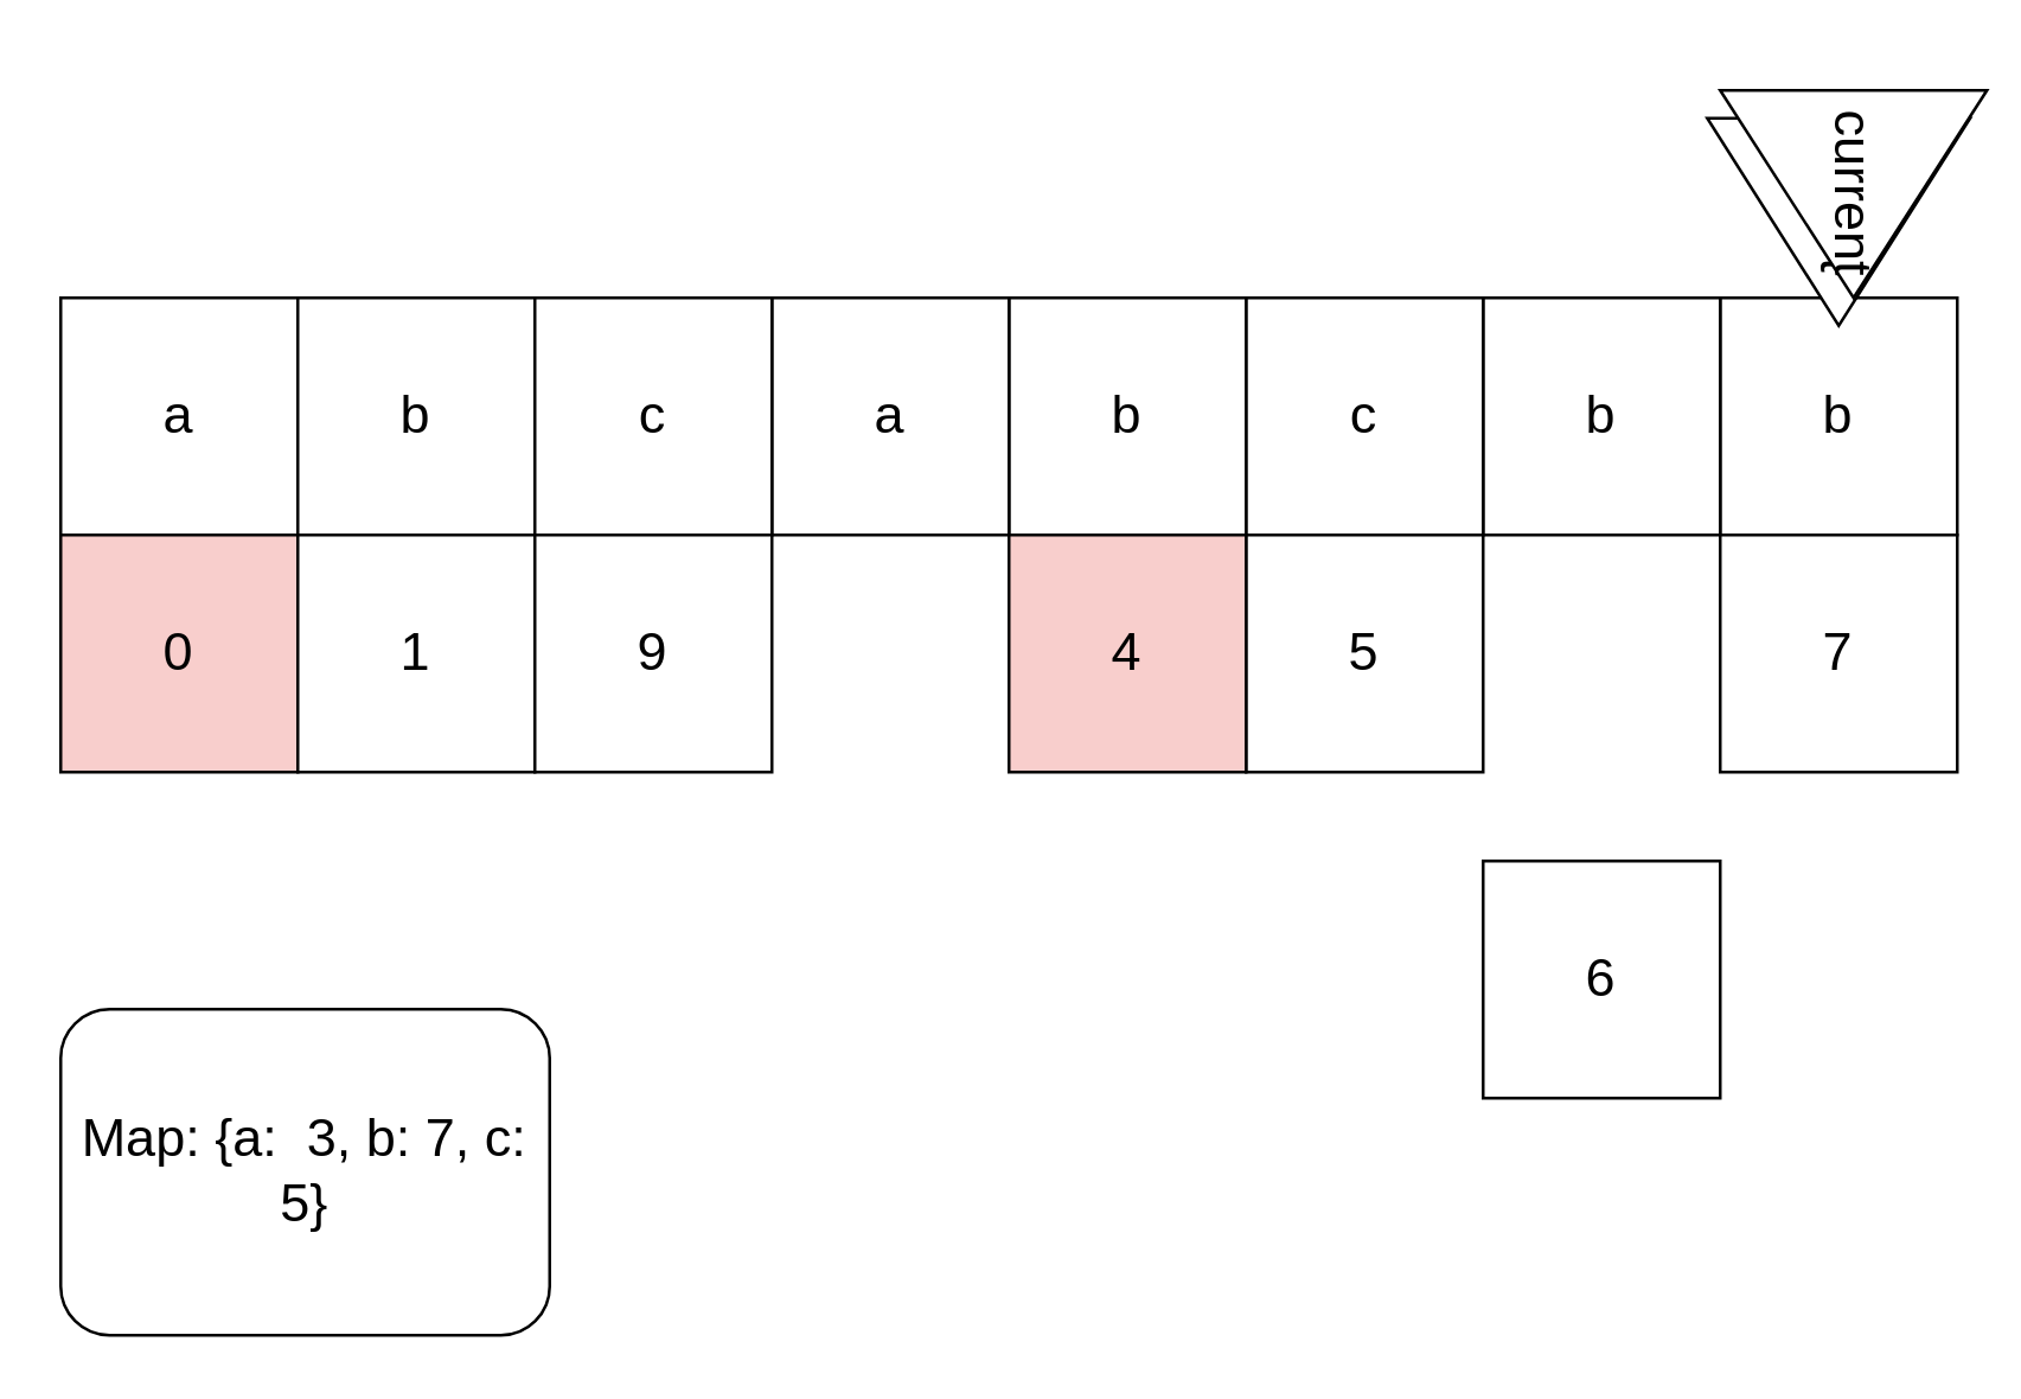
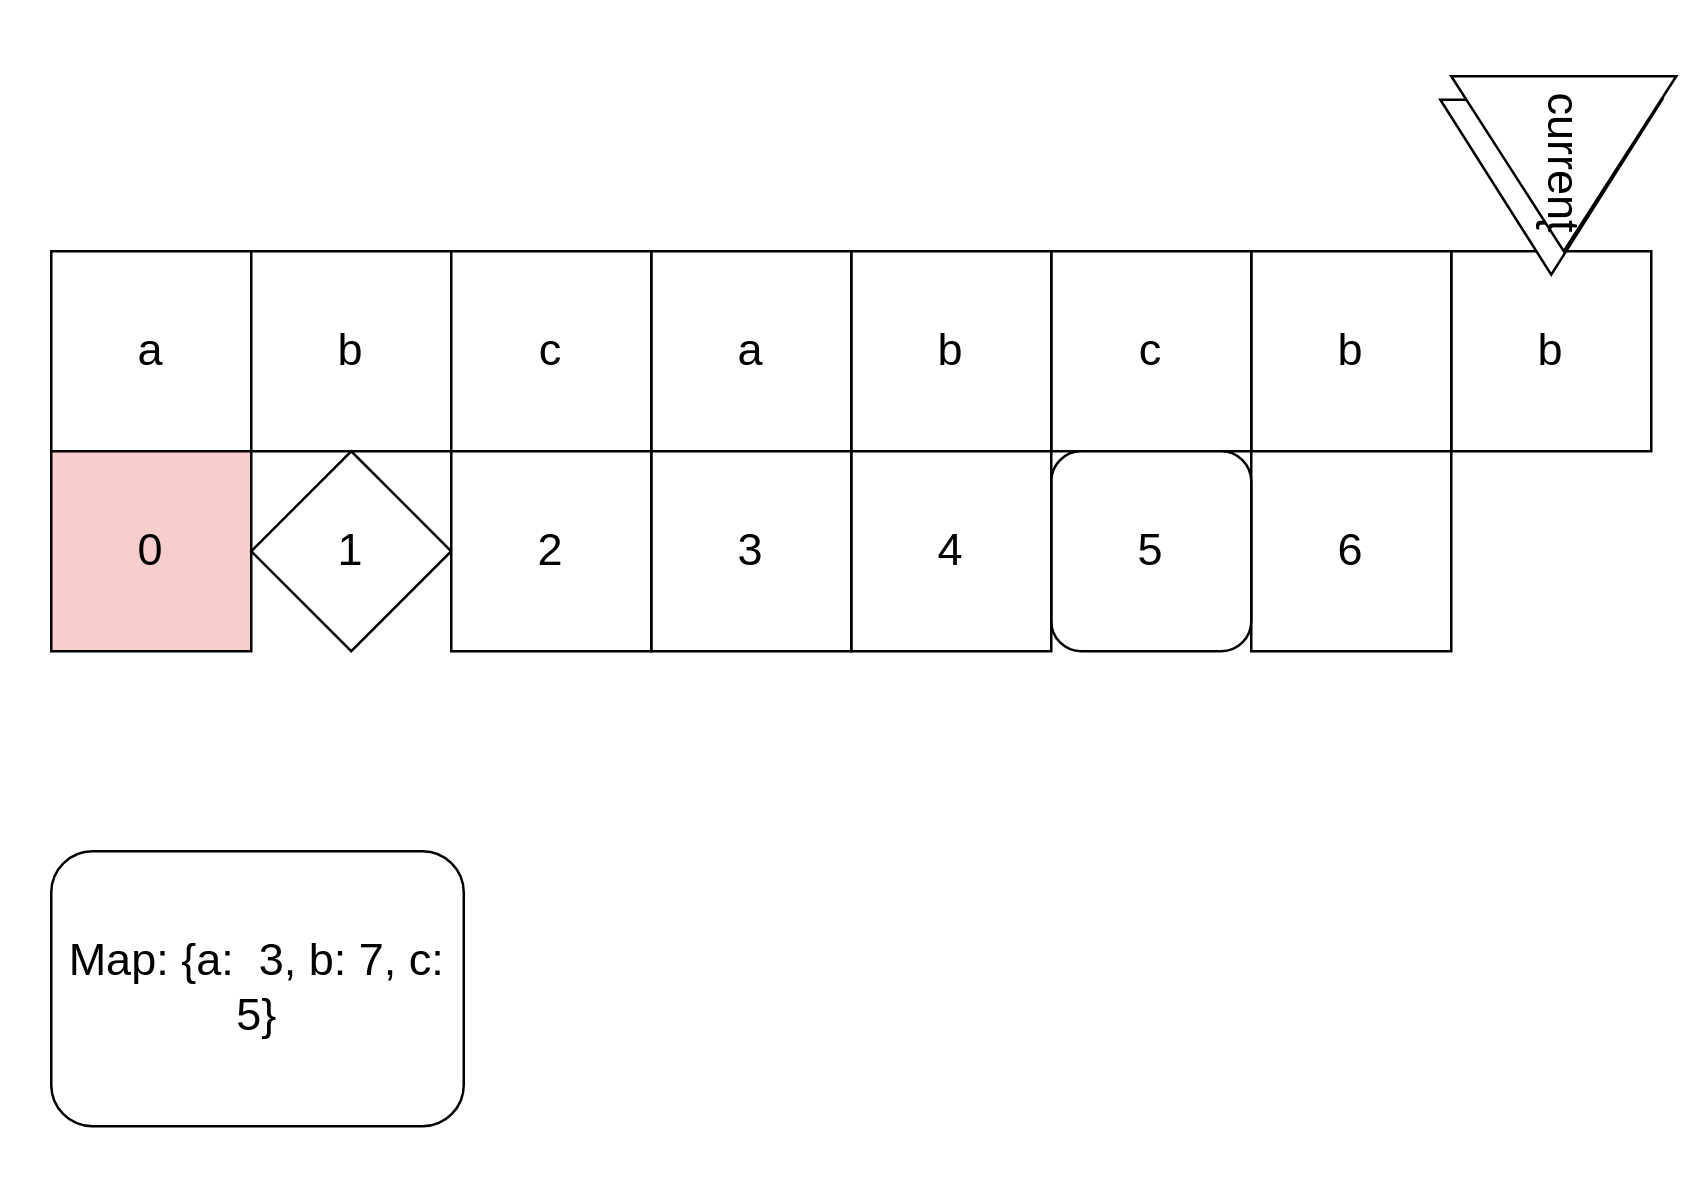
  <mxCell id="0" />
  <mxCell id="1" parent="0" />
  <mxCell id="2" value="&lt;font style=&quot;font-size: 18px&quot;&gt;a&lt;/font&gt;" style="whiteSpace=wrap;html=1;aspect=fixed;" vertex="1" parent="1"><mxGeometry x="20" y="100" width="80" height="80" as="geometry" /></mxCell>
  <mxCell id="3" value="&lt;font style=&quot;font-size: 18px&quot;&gt;b&lt;/font&gt;" style="whiteSpace=wrap;html=1;aspect=fixed;" vertex="1" parent="1"><mxGeometry x="100" y="100" width="80" height="80" as="geometry" /></mxCell>
  <mxCell id="4" value="&lt;font style=&quot;font-size: 18px&quot;&gt;b&lt;/font&gt;" style="whiteSpace=wrap;html=1;aspect=fixed;" vertex="1" parent="1"><mxGeometry x="580" y="100" width="80" height="80" as="geometry" /></mxCell>
  <mxCell id="5" value="&lt;font style=&quot;font-size: 18px&quot;&gt;b&lt;/font&gt;" style="whiteSpace=wrap;html=1;aspect=fixed;" vertex="1" parent="1"><mxGeometry x="500" y="100" width="80" height="80" as="geometry" /></mxCell>
  <mxCell id="6" value="&lt;font style=&quot;font-size: 18px&quot;&gt;c&lt;/font&gt;" style="whiteSpace=wrap;html=1;aspect=fixed;" vertex="1" parent="1"><mxGeometry x="420" y="100" width="80" height="80" as="geometry" /></mxCell>
  <mxCell id="7" value="&lt;font style=&quot;font-size: 18px&quot;&gt;b&lt;/font&gt;" style="whiteSpace=wrap;html=1;aspect=fixed;" vertex="1" parent="1"><mxGeometry x="340" y="100" width="80" height="80" as="geometry" /></mxCell>
  <mxCell id="8" value="&lt;font style=&quot;font-size: 18px&quot;&gt;a&lt;/font&gt;" style="whiteSpace=wrap;html=1;aspect=fixed;" vertex="1" parent="1"><mxGeometry x="260" y="100" width="80" height="80" as="geometry" /></mxCell>
  <mxCell id="9" value="&lt;font style=&quot;font-size: 18px&quot;&gt;c&lt;/font&gt;" style="whiteSpace=wrap;html=1;aspect=fixed;" vertex="1" parent="1"><mxGeometry x="180" y="100" width="80" height="80" as="geometry" /></mxCell>
  <mxCell id="10" value="Map: {a:&amp;nbsp; 3, b: 7, c: 5}" style="rounded=1;whiteSpace=wrap;html=1;fontSize=18;" vertex="1" parent="1"><mxGeometry x="20" y="340" width="165" height="110" as="geometry" /></mxCell>
  <mxCell id="11" value="&lt;font style=&quot;font-size: 18px&quot;&gt;0&lt;/font&gt;" style="whiteSpace=wrap;html=1;aspect=fixed;fillColor=#f8cecc;" vertex="1" parent="1"><mxGeometry x="20" y="180" width="80" height="80" as="geometry" /></mxCell>
- <mxCell id="12" value="&lt;font style=&quot;font-size: 18px&quot;&gt;1&lt;/font&gt;" style="whiteSpace=wrap;html=1;aspect=fixed;" vertex="1" parent="1"><mxGeometry x="100" y="180" width="80" height="80" as="geometry" /></mxCell>
- <mxCell id="13" value="&lt;font style=&quot;font-size: 18px&quot;&gt;7&lt;/font&gt;" style="whiteSpace=wrap;html=1;aspect=fixed;" vertex="1" parent="1"><mxGeometry x="580" y="180" width="80" height="80" as="geometry" /></mxCell>
- <mxCell id="14" value="&lt;font style=&quot;font-size: 18px&quot;&gt;6&lt;/font&gt;" style="whiteSpace=wrap;html=1;aspect=fixed;" vertex="1" parent="1"><mxGeometry x="500" y="290" width="80" height="80" as="geometry" /></mxCell>
- <mxCell id="15" value="&lt;font style=&quot;font-size: 18px&quot;&gt;5&lt;/font&gt;" style="whiteSpace=wrap;html=1;aspect=fixed;" vertex="1" parent="1"><mxGeometry x="420" y="180" width="80" height="80" as="geometry" /></mxCell>
- <mxCell id="16" value="&lt;font style=&quot;font-size: 18px&quot;&gt;4&lt;/font&gt;" style="whiteSpace=wrap;html=1;aspect=fixed;fillColor=#f8cecc;" vertex="1" parent="1"><mxGeometry x="340" y="180" width="80" height="80" as="geometry" /></mxCell>
- <mxCell id="18" value="&lt;font style=&quot;font-size: 18px&quot;&gt;9&lt;/font&gt;" style="whiteSpace=wrap;html=1;aspect=fixed;" vertex="1" parent="1"><mxGeometry x="180" y="180" width="80" height="80" as="geometry" /></mxCell>
+ <mxCell id="12" value="&lt;font style=&quot;font-size: 18px&quot;&gt;1&lt;/font&gt;" style="rhombus;whiteSpace=wrap;html=1;aspect=fixed;" vertex="1" parent="1"><mxGeometry x="100" y="180" width="80" height="80" as="geometry" /></mxCell>
+ <mxCell id="14" value="&lt;font style=&quot;font-size: 18px&quot;&gt;6&lt;/font&gt;" style="whiteSpace=wrap;html=1;aspect=fixed;" vertex="1" parent="1"><mxGeometry x="500" y="180" width="80" height="80" as="geometry" /></mxCell>
+ <mxCell id="15" value="&lt;font style=&quot;font-size: 18px&quot;&gt;5&lt;/font&gt;" style="whiteSpace=wrap;html=1;aspect=fixed;rounded=1;" vertex="1" parent="1"><mxGeometry x="420" y="180" width="80" height="80" as="geometry" /></mxCell>
+ <mxCell id="16" value="&lt;font style=&quot;font-size: 18px&quot;&gt;4&lt;/font&gt;" style="whiteSpace=wrap;html=1;aspect=fixed;" vertex="1" parent="1"><mxGeometry x="340" y="180" width="80" height="80" as="geometry" /></mxCell>
+ <mxCell id="17" value="&lt;font style=&quot;font-size: 18px&quot;&gt;3&lt;/font&gt;" style="whiteSpace=wrap;html=1;aspect=fixed;" vertex="1" parent="1"><mxGeometry x="260" y="180" width="80" height="80" as="geometry" /></mxCell>
+ <mxCell id="18" value="&lt;font style=&quot;font-size: 18px&quot;&gt;2&lt;/font&gt;" style="whiteSpace=wrap;html=1;aspect=fixed;" vertex="1" parent="1"><mxGeometry x="180" y="180" width="80" height="80" as="geometry" /></mxCell>
  <mxCell id="19" value="start" style="triangle;whiteSpace=wrap;html=1;fontSize=18;rotation=90;" vertex="1" parent="1"><mxGeometry x="585" y="30" width="70" height="88.75" as="geometry" /></mxCell>
  <mxCell id="20" value="current" style="triangle;whiteSpace=wrap;html=1;fontSize=18;rotation=90;" vertex="1" parent="1"><mxGeometry x="590" y="20" width="70" height="90" as="geometry" /></mxCell>
